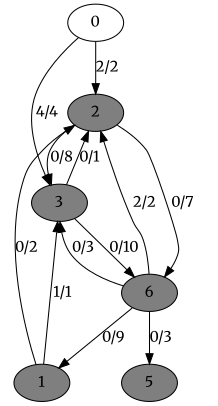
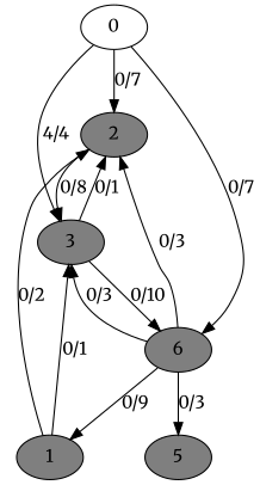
  digraph {
    fontname=Merriweather
    node [fillcolor=grey50 fontname=Merriweather style=filled]
    edge [fontname=Merriweather]
    0 [fillcolor=grey100]
    2
    3
    n4 [label=6]
    1
    5
-   0 -> 2 [label="2/2"]
+   0 -> 2 [label="0/7"]
    0 -> 3 [label="4/4"]
    2 -> 3 [label="0/8"]
-   2 -> n4 [label="0/7"]
+   0 -> n4 [label="0/7"]
    3 -> 2 [label="0/1"]
    3 -> n4 [label="0/10"]
-   n4 -> 2 [label="2/2"]
+   n4 -> 2 [label="0/3"]
    n4 -> 3 [label="0/3"]
    n4 -> 1 [label="0/9"]
    n4 -> 5 [label="0/3"]
    1 -> 2 [label="0/2"]
-   1 -> 3 [label="1/1"]
+   1 -> 3 [label="0/1"]
  }
